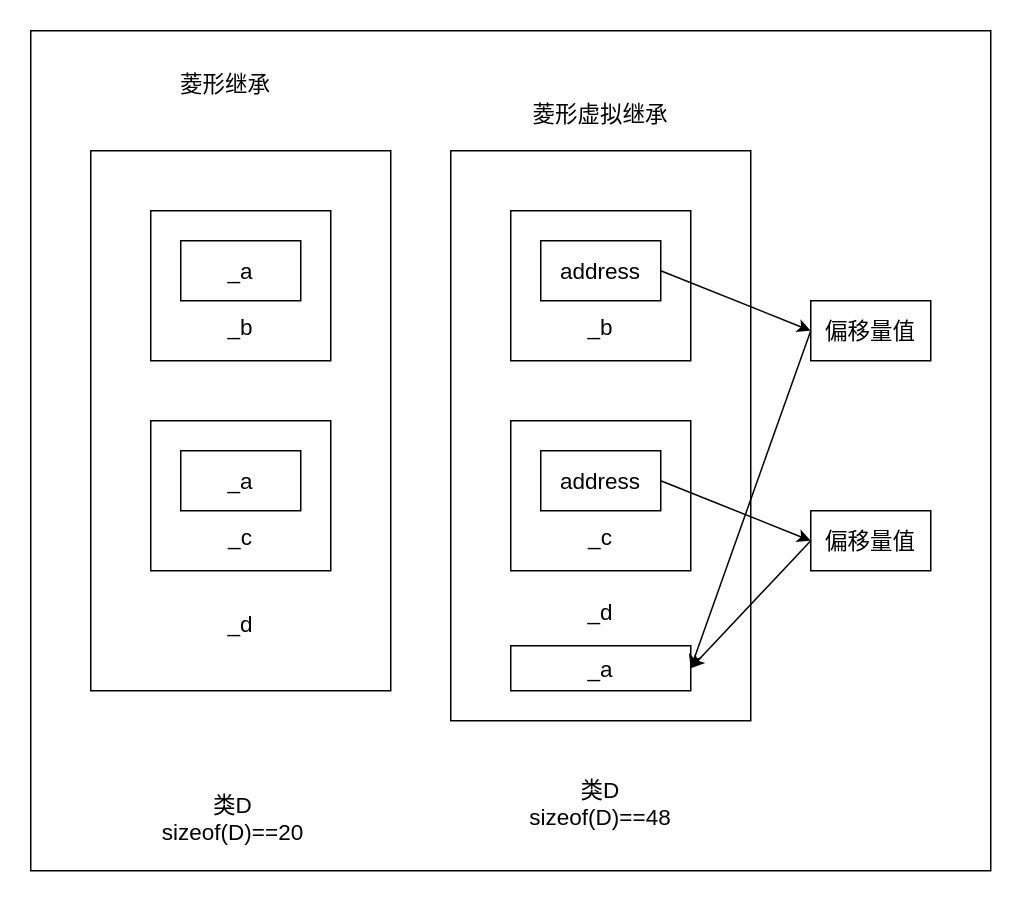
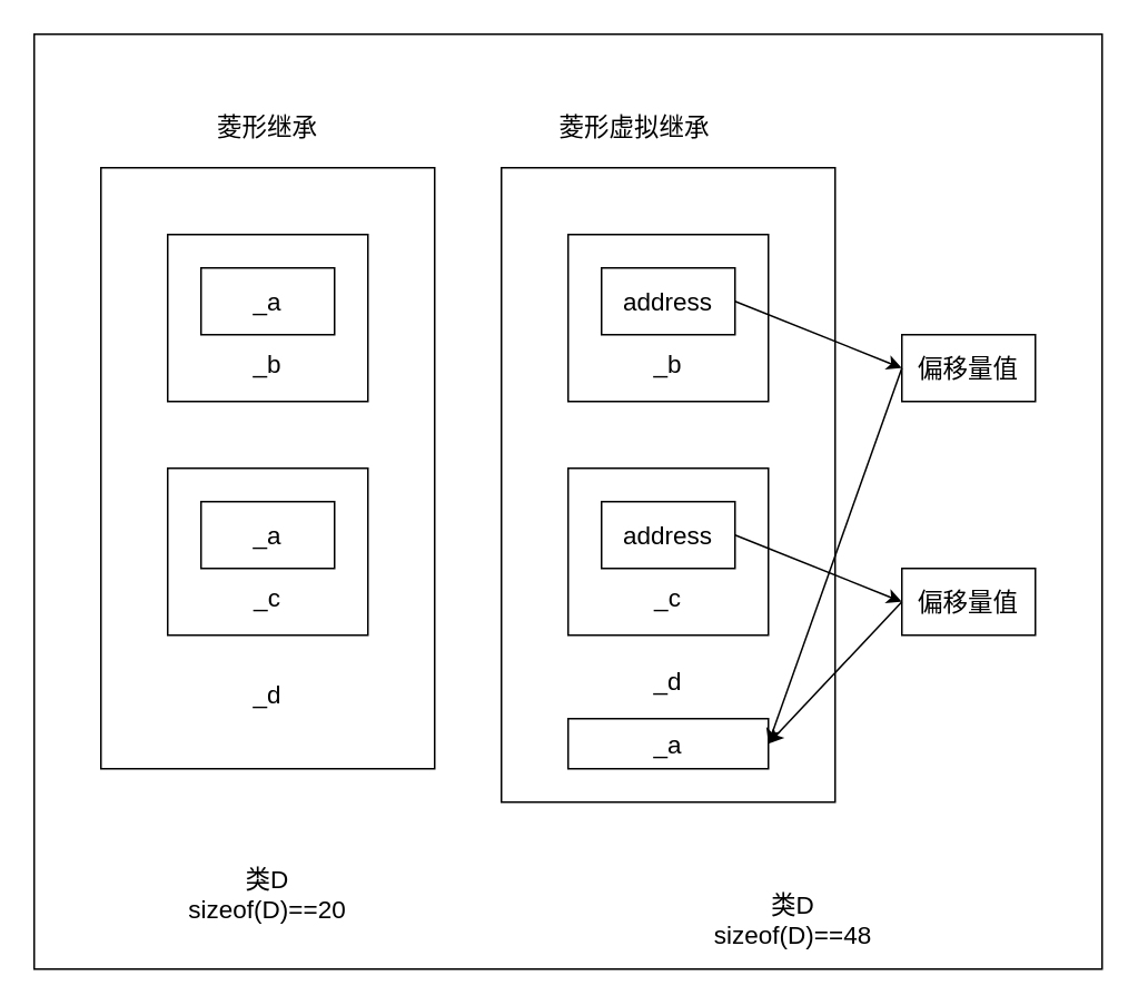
  <mxCell id="0" />
  <mxCell id="1" parent="0" />
  <mxCell id="2" value="" style="rounded=0;whiteSpace=wrap;html=1;fontSize=15;" vertex="1" parent="1"><mxGeometry x="20" y="20" width="640" height="560" as="geometry" /></mxCell>
  <mxCell id="3" value="&lt;br&gt;&lt;br&gt;&lt;br&gt;&lt;br&gt;&lt;br&gt;&lt;br&gt;&lt;br&gt;&lt;br&gt;&lt;br&gt;&lt;br&gt;&lt;br&gt;&lt;br&gt;&lt;br&gt;&lt;br&gt;&lt;br&gt;_d" style="rounded=0;whiteSpace=wrap;html=1;fontSize=15;" parent="1" vertex="1"><mxGeometry x="60" y="100" width="200" height="360" as="geometry" /></mxCell>
  <mxCell id="4" value="&lt;br&gt;&lt;br&gt;&lt;br&gt;_b" style="rounded=0;whiteSpace=wrap;html=1;fontSize=15;" parent="1" vertex="1"><mxGeometry x="100" y="140" width="120" height="100" as="geometry" /></mxCell>
  <mxCell id="5" value="&lt;font style=&quot;font-size: 15px;&quot;&gt;_a&lt;/font&gt;" style="rounded=0;whiteSpace=wrap;html=1;" parent="1" vertex="1"><mxGeometry x="120" y="160" width="80" height="40" as="geometry" /></mxCell>
  <mxCell id="6" value="&lt;br&gt;&lt;br&gt;&lt;br&gt;_c" style="rounded=0;whiteSpace=wrap;html=1;fontSize=15;" parent="1" vertex="1"><mxGeometry x="100" y="280" width="120" height="100" as="geometry" /></mxCell>
  <mxCell id="7" value="&lt;font style=&quot;font-size: 15px;&quot;&gt;_a&lt;/font&gt;" style="rounded=0;whiteSpace=wrap;html=1;" parent="1" vertex="1"><mxGeometry x="120" y="300" width="80" height="40" as="geometry" /></mxCell>
  <mxCell id="8" value="&lt;br&gt;&lt;br&gt;&lt;br&gt;&lt;br&gt;&lt;br&gt;&lt;br&gt;&lt;br&gt;&lt;br&gt;&lt;br&gt;&lt;br&gt;&lt;br&gt;&lt;br&gt;&lt;br&gt;_d" style="rounded=0;whiteSpace=wrap;html=1;fontSize=15;" parent="1" vertex="1"><mxGeometry x="300" y="100" width="200" height="380" as="geometry" /></mxCell>
  <mxCell id="9" value="&lt;br&gt;&lt;br&gt;&lt;br&gt;_b" style="rounded=0;whiteSpace=wrap;html=1;fontSize=15;" parent="1" vertex="1"><mxGeometry x="340" y="140" width="120" height="100" as="geometry" /></mxCell>
  <mxCell id="10" value="&lt;span style=&quot;font-size: 15px;&quot;&gt;address&lt;/span&gt;" style="rounded=0;whiteSpace=wrap;html=1;" parent="1" vertex="1"><mxGeometry x="360" y="160" width="80" height="40" as="geometry" /></mxCell>
  <mxCell id="11" value="&lt;br&gt;&lt;br&gt;&lt;br&gt;_c" style="rounded=0;whiteSpace=wrap;html=1;fontSize=15;" parent="1" vertex="1"><mxGeometry x="340" y="280" width="120" height="100" as="geometry" /></mxCell>
  <mxCell id="12" value="&lt;span style=&quot;font-size: 15px;&quot;&gt;address&lt;/span&gt;" style="rounded=0;whiteSpace=wrap;html=1;" parent="1" vertex="1"><mxGeometry x="360" y="300" width="80" height="40" as="geometry" /></mxCell>
  <mxCell id="13" value="_a" style="rounded=0;whiteSpace=wrap;html=1;fontSize=15;" parent="1" vertex="1"><mxGeometry x="340" y="430" width="120" height="30" as="geometry" /></mxCell>
- <mxCell id="14" value="菱形继承" style="text;html=1;strokeColor=none;fillColor=none;align=center;verticalAlign=middle;whiteSpace=wrap;rounded=0;fontSize=15;" parent="1" vertex="1"><mxGeometry x="50" y="40" width="200" height="30" as="geometry" /></mxCell>
- <mxCell id="15" value="菱形虚拟继承" style="text;html=1;strokeColor=none;fillColor=none;align=center;verticalAlign=middle;whiteSpace=wrap;rounded=0;fontSize=15;" parent="1" vertex="1"><mxGeometry x="300" y="60" width="200" height="30" as="geometry" /></mxCell>
+ <mxCell id="14" value="菱形继承" style="text;html=1;strokeColor=none;fillColor=none;align=center;verticalAlign=middle;whiteSpace=wrap;rounded=0;fontSize=15;" parent="1" vertex="1"><mxGeometry x="60" y="60" width="200" height="30" as="geometry" /></mxCell>
+ <mxCell id="15" value="菱形虚拟继承" style="text;html=1;strokeColor=none;fillColor=none;align=center;verticalAlign=middle;whiteSpace=wrap;rounded=0;fontSize=15;" parent="1" vertex="1"><mxGeometry x="280" y="60" width="200" height="30" as="geometry" /></mxCell>
  <mxCell id="16" value="" style="endArrow=classic;html=1;fontSize=15;exitX=1;exitY=0.5;exitDx=0;exitDy=0;entryX=0;entryY=0.5;entryDx=0;entryDy=0;" parent="1" source="10" edge="1" target="20"><mxGeometry width="50" height="50" relative="1" as="geometry"><mxPoint x="600" y="230" as="sourcePoint" /><mxPoint x="540" y="180" as="targetPoint" /></mxGeometry></mxCell>
  <mxCell id="17" value="" style="endArrow=classic;html=1;fontSize=15;exitX=1;exitY=0.5;exitDx=0;exitDy=0;entryX=0;entryY=0.5;entryDx=0;entryDy=0;" parent="1" source="12" edge="1" target="21"><mxGeometry width="50" height="50" relative="1" as="geometry"><mxPoint x="560" y="350" as="sourcePoint" /><mxPoint x="540" y="320" as="targetPoint" /></mxGeometry></mxCell>
- <mxCell id="18" value="类D&lt;br&gt;sizeof(D)==20" style="text;html=1;strokeColor=none;fillColor=none;align=center;verticalAlign=middle;whiteSpace=wrap;rounded=0;fontSize=15;" parent="1" vertex="1"><mxGeometry x="55" y="520" width="200" height="50" as="geometry" /></mxCell>
- <mxCell id="19" value="类D&lt;br&gt;sizeof(D)==48" style="text;html=1;strokeColor=none;fillColor=none;align=center;verticalAlign=middle;whiteSpace=wrap;rounded=0;fontSize=15;" parent="1" vertex="1"><mxGeometry x="300" y="510" width="200" height="50" as="geometry" /></mxCell>
+ <mxCell id="18" value="类D&lt;br&gt;sizeof(D)==20" style="text;html=1;strokeColor=none;fillColor=none;align=center;verticalAlign=middle;whiteSpace=wrap;rounded=0;fontSize=15;" parent="1" vertex="1"><mxGeometry x="60" y="510" width="200" height="50" as="geometry" /></mxCell>
+ <mxCell id="19" value="类D&lt;br&gt;sizeof(D)==48" style="text;html=1;strokeColor=none;fillColor=none;align=center;verticalAlign=middle;whiteSpace=wrap;rounded=0;fontSize=15;" parent="1" vertex="1"><mxGeometry x="375" y="525" width="200" height="50" as="geometry" /></mxCell>
  <mxCell id="20" value="&lt;font style=&quot;font-size: 15px;&quot;&gt;偏移量值&lt;/font&gt;" style="rounded=0;whiteSpace=wrap;html=1;" vertex="1" parent="1"><mxGeometry x="540" y="200" width="80" height="40" as="geometry" /></mxCell>
  <mxCell id="21" value="偏移量值" style="rounded=0;whiteSpace=wrap;html=1;fontSize=15;" vertex="1" parent="1"><mxGeometry x="540" y="340" width="80" height="40" as="geometry" /></mxCell>
  <mxCell id="22" value="" style="endArrow=classic;html=1;fontSize=15;exitX=0;exitY=0.5;exitDx=0;exitDy=0;entryX=1;entryY=0.5;entryDx=0;entryDy=0;" edge="1" parent="1" source="20" target="13"><mxGeometry width="50" height="50" relative="1" as="geometry"><mxPoint x="580" y="480" as="sourcePoint" /><mxPoint x="630" y="430" as="targetPoint" /></mxGeometry></mxCell>
  <mxCell id="23" value="" style="endArrow=classic;html=1;fontSize=15;exitX=0;exitY=0.5;exitDx=0;exitDy=0;entryX=1;entryY=0.5;entryDx=0;entryDy=0;" edge="1" parent="1" source="21" target="13"><mxGeometry width="50" height="50" relative="1" as="geometry"><mxPoint x="560" y="540" as="sourcePoint" /><mxPoint x="610" y="490" as="targetPoint" /></mxGeometry></mxCell>
